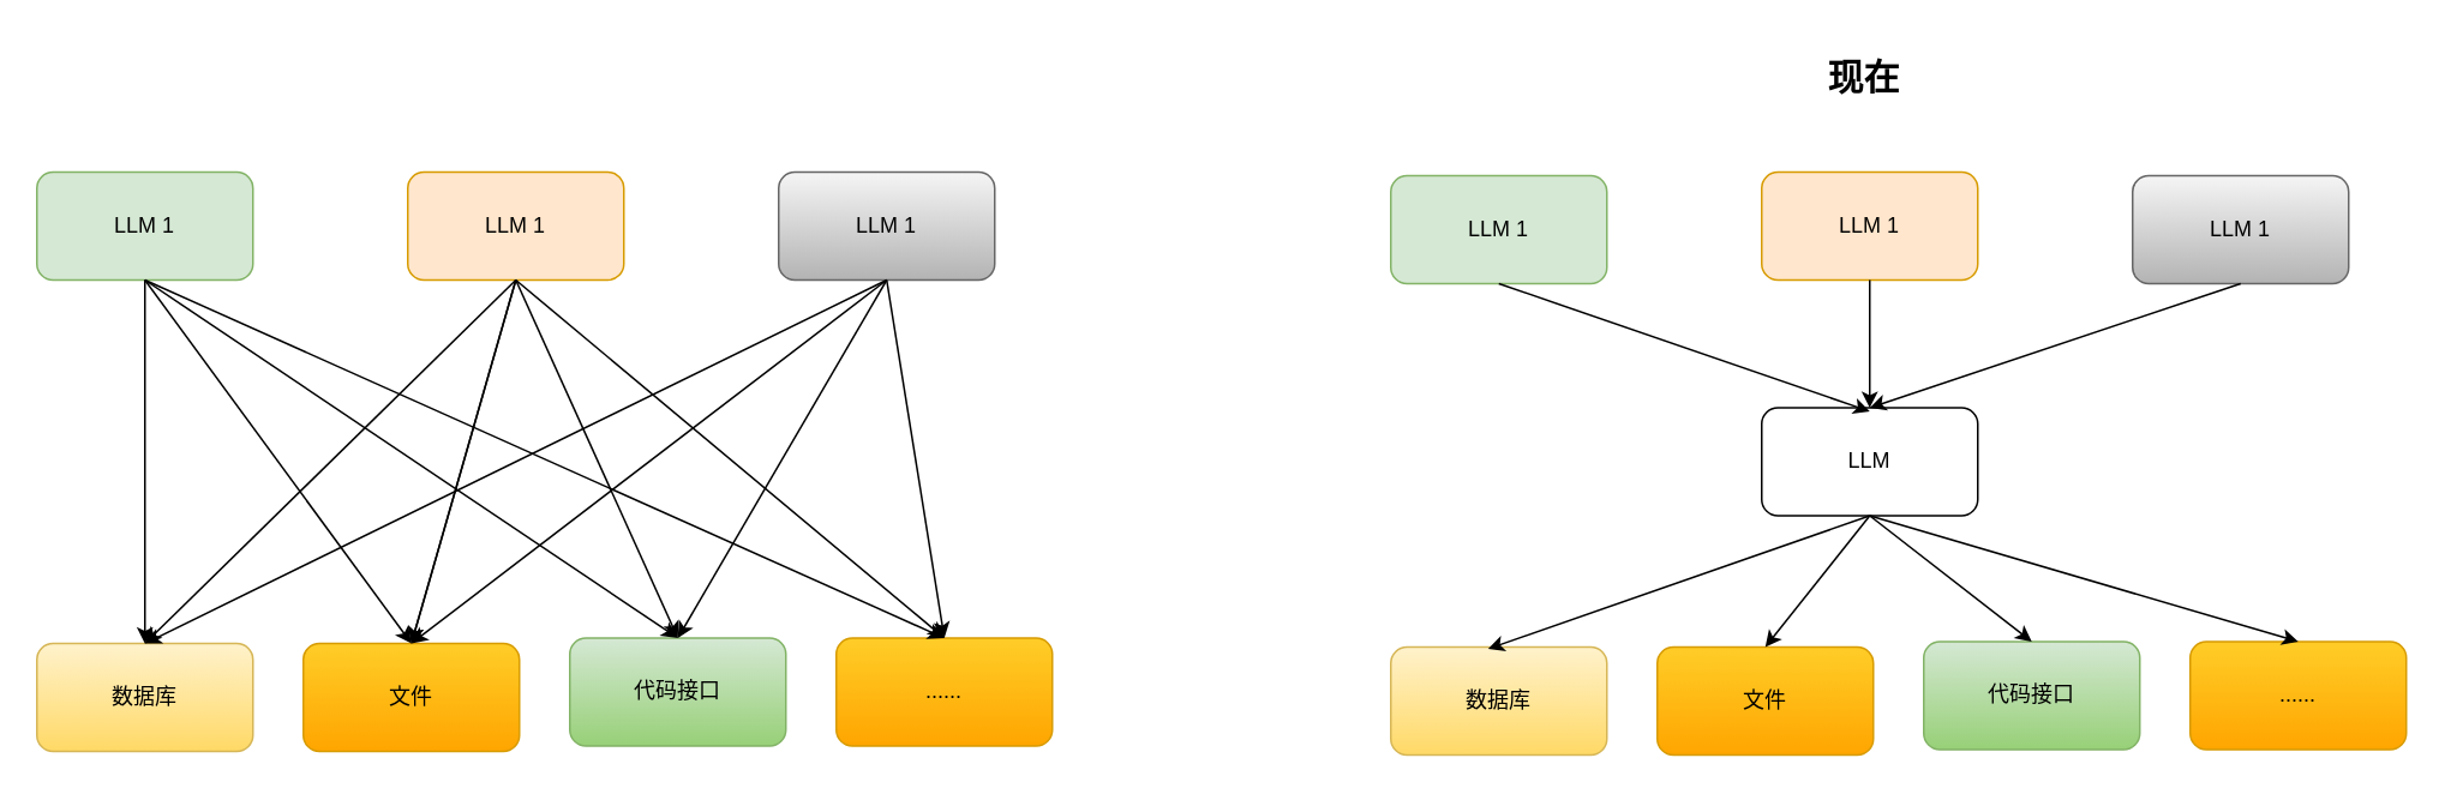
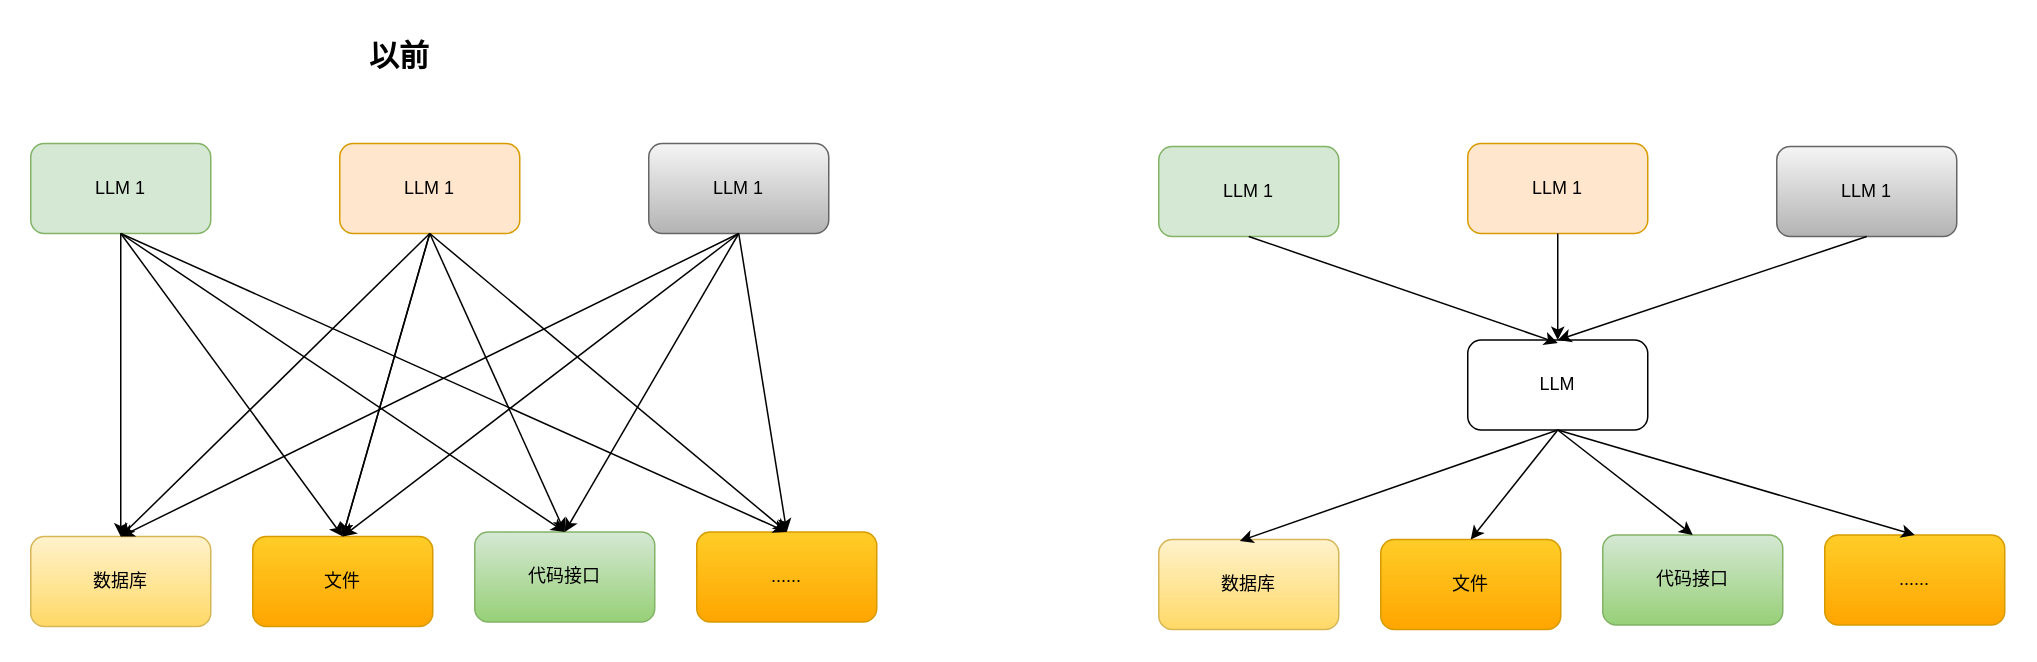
  <mxCell id="0" />
  <mxCell id="1" parent="0" />
  <mxCell id="2" value="LLM 1" style="rounded=1;whiteSpace=wrap;html=1;fillColor=#d5e8d4;strokeColor=#82b366;" vertex="1" parent="1"><mxGeometry x="20" y="95" width="120" height="60" as="geometry" /></mxCell>
  <mxCell id="3" value="数据库" style="rounded=1;whiteSpace=wrap;html=1;fillColor=#fff2cc;gradientColor=#ffd966;strokeColor=#d6b656;" vertex="1" parent="1"><mxGeometry x="20" y="357" width="120" height="60" as="geometry" /></mxCell>
  <mxCell id="4" value="文件" style="rounded=1;whiteSpace=wrap;html=1;fillColor=#ffcd28;gradientColor=#ffa500;strokeColor=#d79b00;" vertex="1" parent="1"><mxGeometry x="168" y="357" width="120" height="60" as="geometry" /></mxCell>
  <mxCell id="5" value="代码接口" style="rounded=1;whiteSpace=wrap;html=1;fillColor=#d5e8d4;gradientColor=#97d077;strokeColor=#82b366;" vertex="1" parent="1"><mxGeometry x="316" y="354" width="120" height="60" as="geometry" /></mxCell>
  <mxCell id="6" value="LLM 1" style="rounded=1;whiteSpace=wrap;html=1;fillColor=#ffe6cc;strokeColor=#d79b00;" vertex="1" parent="1"><mxGeometry x="226" y="95" width="120" height="60" as="geometry" /></mxCell>
  <mxCell id="7" value="LLM 1" style="rounded=1;whiteSpace=wrap;html=1;fillColor=#f5f5f5;gradientColor=#b3b3b3;strokeColor=#666666;" vertex="1" parent="1"><mxGeometry x="432" y="95" width="120" height="60" as="geometry" /></mxCell>
  <mxCell id="8" value="" style="endArrow=classic;html=1;rounded=0;exitX=0.5;exitY=1;exitDx=0;exitDy=0;entryX=0.5;entryY=0;entryDx=0;entryDy=0;" edge="1" parent="1" source="2" target="3"><mxGeometry width="50" height="50" relative="1" as="geometry"><mxPoint x="215" y="252" as="sourcePoint" /><mxPoint x="80" y="306" as="targetPoint" /></mxGeometry></mxCell>
  <mxCell id="9" value="" style="endArrow=classic;html=1;rounded=0;exitX=0.5;exitY=1;exitDx=0;exitDy=0;entryX=0.5;entryY=0;entryDx=0;entryDy=0;" edge="1" parent="1" source="2" target="4"><mxGeometry width="50" height="50" relative="1" as="geometry"><mxPoint x="90" y="165" as="sourcePoint" /><mxPoint x="90" y="316" as="targetPoint" /></mxGeometry></mxCell>
  <mxCell id="10" value="" style="endArrow=classic;html=1;rounded=0;exitX=0.5;exitY=1;exitDx=0;exitDy=0;entryX=0.5;entryY=0;entryDx=0;entryDy=0;" edge="1" parent="1" source="2" target="5"><mxGeometry width="50" height="50" relative="1" as="geometry"><mxPoint x="90" y="165" as="sourcePoint" /><mxPoint x="296" y="318" as="targetPoint" /></mxGeometry></mxCell>
  <mxCell id="11" value="" style="endArrow=classic;html=1;rounded=0;exitX=0.5;exitY=1;exitDx=0;exitDy=0;entryX=0.5;entryY=0;entryDx=0;entryDy=0;" edge="1" parent="1" source="6" target="4"><mxGeometry width="50" height="50" relative="1" as="geometry"><mxPoint x="90" y="165" as="sourcePoint" /><mxPoint x="90" y="318" as="targetPoint" /></mxGeometry></mxCell>
  <mxCell id="12" value="......" style="rounded=1;whiteSpace=wrap;html=1;fillColor=#ffcd28;gradientColor=#ffa500;strokeColor=#d79b00;" vertex="1" parent="1"><mxGeometry x="464" y="354" width="120" height="60" as="geometry" /></mxCell>
  <mxCell id="13" value="" style="endArrow=classic;html=1;rounded=0;exitX=0.5;exitY=1;exitDx=0;exitDy=0;entryX=0.5;entryY=0;entryDx=0;entryDy=0;" edge="1" parent="1" source="2" target="12"><mxGeometry width="50" height="50" relative="1" as="geometry"><mxPoint x="90" y="165" as="sourcePoint" /><mxPoint x="386" y="315" as="targetPoint" /></mxGeometry></mxCell>
  <mxCell id="14" value="" style="endArrow=classic;html=1;rounded=0;exitX=0.5;exitY=1;exitDx=0;exitDy=0;entryX=0.5;entryY=0;entryDx=0;entryDy=0;" edge="1" parent="1" source="6" target="4"><mxGeometry width="50" height="50" relative="1" as="geometry"><mxPoint x="90" y="165" as="sourcePoint" /><mxPoint x="238" y="318" as="targetPoint" /></mxGeometry></mxCell>
  <mxCell id="15" value="" style="endArrow=classic;html=1;rounded=0;exitX=0.5;exitY=1;exitDx=0;exitDy=0;entryX=0.5;entryY=0;entryDx=0;entryDy=0;" edge="1" parent="1" source="6" target="5"><mxGeometry width="50" height="50" relative="1" as="geometry"><mxPoint x="90" y="165" as="sourcePoint" /><mxPoint x="386" y="315" as="targetPoint" /></mxGeometry></mxCell>
  <mxCell id="16" value="" style="endArrow=classic;html=1;rounded=0;exitX=0.5;exitY=1;exitDx=0;exitDy=0;entryX=0.5;entryY=0;entryDx=0;entryDy=0;" edge="1" parent="1" source="6" target="12"><mxGeometry width="50" height="50" relative="1" as="geometry"><mxPoint x="90" y="165" as="sourcePoint" /><mxPoint x="534" y="315" as="targetPoint" /></mxGeometry></mxCell>
  <mxCell id="17" value="" style="endArrow=classic;html=1;rounded=0;exitX=0.5;exitY=1;exitDx=0;exitDy=0;entryX=0.5;entryY=0;entryDx=0;entryDy=0;" edge="1" parent="1" source="7" target="4"><mxGeometry width="50" height="50" relative="1" as="geometry"><mxPoint x="296" y="165" as="sourcePoint" /><mxPoint x="238" y="318" as="targetPoint" /></mxGeometry></mxCell>
  <mxCell id="18" value="" style="endArrow=classic;html=1;rounded=0;exitX=0.5;exitY=1;exitDx=0;exitDy=0;entryX=0.5;entryY=0;entryDx=0;entryDy=0;" edge="1" parent="1" source="7" target="5"><mxGeometry width="50" height="50" relative="1" as="geometry"><mxPoint x="296" y="165" as="sourcePoint" /><mxPoint x="386" y="315" as="targetPoint" /></mxGeometry></mxCell>
  <mxCell id="19" value="" style="endArrow=classic;html=1;rounded=0;exitX=0.5;exitY=1;exitDx=0;exitDy=0;entryX=0.5;entryY=0;entryDx=0;entryDy=0;" edge="1" parent="1" source="7" target="12"><mxGeometry width="50" height="50" relative="1" as="geometry"><mxPoint x="296" y="165" as="sourcePoint" /><mxPoint x="534" y="315" as="targetPoint" /></mxGeometry></mxCell>
  <mxCell id="20" value="" style="endArrow=classic;html=1;rounded=0;exitX=0.5;exitY=1;exitDx=0;exitDy=0;entryX=0.5;entryY=0;entryDx=0;entryDy=0;" edge="1" parent="1" source="7" target="3"><mxGeometry width="50" height="50" relative="1" as="geometry"><mxPoint x="502" y="165" as="sourcePoint" /><mxPoint x="534" y="315" as="targetPoint" /></mxGeometry></mxCell>
  <mxCell id="21" value="" style="endArrow=classic;html=1;rounded=0;exitX=0.5;exitY=1;exitDx=0;exitDy=0;entryX=0.5;entryY=0;entryDx=0;entryDy=0;" edge="1" parent="1" source="6" target="3"><mxGeometry width="50" height="50" relative="1" as="geometry"><mxPoint x="296" y="165" as="sourcePoint" /><mxPoint x="238" y="318" as="targetPoint" /></mxGeometry></mxCell>
  <mxCell id="22" value="LLM 1" style="rounded=1;whiteSpace=wrap;html=1;fillColor=#d5e8d4;strokeColor=#82b366;" vertex="1" parent="1"><mxGeometry x="772" y="97" width="120" height="60" as="geometry" /></mxCell>
  <mxCell id="23" value="数据库" style="rounded=1;whiteSpace=wrap;html=1;fillColor=#fff2cc;gradientColor=#ffd966;strokeColor=#d6b656;" vertex="1" parent="1"><mxGeometry x="772" y="359" width="120" height="60" as="geometry" /></mxCell>
  <mxCell id="24" value="文件" style="rounded=1;whiteSpace=wrap;html=1;fillColor=#ffcd28;gradientColor=#ffa500;strokeColor=#d79b00;" vertex="1" parent="1"><mxGeometry x="920" y="359" width="120" height="60" as="geometry" /></mxCell>
  <mxCell id="25" value="代码接口" style="rounded=1;whiteSpace=wrap;html=1;fillColor=#d5e8d4;gradientColor=#97d077;strokeColor=#82b366;" vertex="1" parent="1"><mxGeometry x="1068" y="356" width="120" height="60" as="geometry" /></mxCell>
  <mxCell id="26" value="LLM 1" style="rounded=1;whiteSpace=wrap;html=1;fillColor=#ffe6cc;strokeColor=#d79b00;" vertex="1" parent="1"><mxGeometry x="978" y="95" width="120" height="60" as="geometry" /></mxCell>
  <mxCell id="27" value="LLM 1" style="rounded=1;whiteSpace=wrap;html=1;fillColor=#f5f5f5;gradientColor=#b3b3b3;strokeColor=#666666;" vertex="1" parent="1"><mxGeometry x="1184" y="97" width="120" height="60" as="geometry" /></mxCell>
  <mxCell id="28" value="......" style="rounded=1;whiteSpace=wrap;html=1;fillColor=#ffcd28;gradientColor=#ffa500;strokeColor=#d79b00;" vertex="1" parent="1"><mxGeometry x="1216" y="356" width="120" height="60" as="geometry" /></mxCell>
  <mxCell id="29" value="LLM" style="rounded=1;whiteSpace=wrap;html=1;" vertex="1" parent="1"><mxGeometry x="978" y="226" width="120" height="60" as="geometry" /></mxCell>
  <mxCell id="30" value="" style="endArrow=classic;html=1;rounded=0;exitX=0.5;exitY=1;exitDx=0;exitDy=0;" edge="1" parent="1" source="22"><mxGeometry width="50" height="50" relative="1" as="geometry"><mxPoint x="502" y="165" as="sourcePoint" /><mxPoint x="1038" y="228" as="targetPoint" /></mxGeometry></mxCell>
  <mxCell id="31" value="" style="endArrow=classic;html=1;rounded=0;entryX=0.5;entryY=0;entryDx=0;entryDy=0;" edge="1" parent="1" source="26" target="29"><mxGeometry width="50" height="50" relative="1" as="geometry"><mxPoint x="842" y="167" as="sourcePoint" /><mxPoint x="1048" y="238" as="targetPoint" /></mxGeometry></mxCell>
  <mxCell id="32" value="" style="endArrow=classic;html=1;rounded=0;entryX=0.5;entryY=0;entryDx=0;entryDy=0;exitX=0.5;exitY=1;exitDx=0;exitDy=0;" edge="1" parent="1" source="27" target="29"><mxGeometry width="50" height="50" relative="1" as="geometry"><mxPoint x="1048" y="165" as="sourcePoint" /><mxPoint x="1048" y="236" as="targetPoint" /></mxGeometry></mxCell>
  <mxCell id="33" value="" style="endArrow=classic;html=1;rounded=0;entryX=0.5;entryY=0;entryDx=0;entryDy=0;exitX=0.5;exitY=1;exitDx=0;exitDy=0;" edge="1" parent="1" source="29" target="28"><mxGeometry width="50" height="50" relative="1" as="geometry"><mxPoint x="1254" y="167" as="sourcePoint" /><mxPoint x="1048" y="236" as="targetPoint" /></mxGeometry></mxCell>
  <mxCell id="34" value="" style="endArrow=classic;html=1;rounded=0;entryX=0.5;entryY=0;entryDx=0;entryDy=0;exitX=0.5;exitY=1;exitDx=0;exitDy=0;" edge="1" parent="1" source="29" target="25"><mxGeometry width="50" height="50" relative="1" as="geometry"><mxPoint x="1048" y="296" as="sourcePoint" /><mxPoint x="1286" y="366" as="targetPoint" /></mxGeometry></mxCell>
  <mxCell id="35" value="" style="endArrow=classic;html=1;rounded=0;entryX=0.5;entryY=0;entryDx=0;entryDy=0;exitX=0.5;exitY=1;exitDx=0;exitDy=0;" edge="1" parent="1" source="29" target="24"><mxGeometry width="50" height="50" relative="1" as="geometry"><mxPoint x="1048" y="296" as="sourcePoint" /><mxPoint x="1138" y="366" as="targetPoint" /></mxGeometry></mxCell>
  <mxCell id="36" value="" style="endArrow=classic;html=1;rounded=0;entryX=0.45;entryY=0.017;entryDx=0;entryDy=0;exitX=0.5;exitY=1;exitDx=0;exitDy=0;entryPerimeter=0;" edge="1" parent="1" source="29" target="23"><mxGeometry width="50" height="50" relative="1" as="geometry"><mxPoint x="1048" y="296" as="sourcePoint" /><mxPoint x="990" y="369" as="targetPoint" /></mxGeometry></mxCell>
- <mxCell id="38" value="现在" style="text;html=1;align=center;verticalAlign=middle;whiteSpace=wrap;rounded=0;fontStyle=1;fontSize=20;" vertex="1" parent="1"><mxGeometry x="987" y="26" width="96" height="31" as="geometry" /></mxCell>
+ <mxCell id="37" value="以前" style="text;html=1;align=center;verticalAlign=middle;whiteSpace=wrap;rounded=0;fontStyle=1;fontSize=20;" vertex="1" parent="1"><mxGeometry x="218" y="20" width="96" height="31" as="geometry" /></mxCell>
